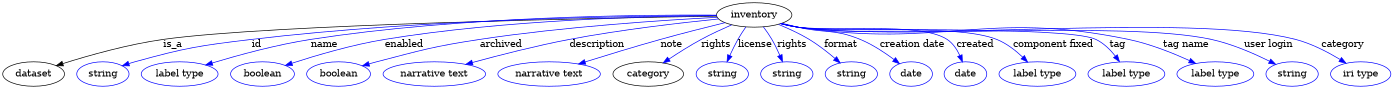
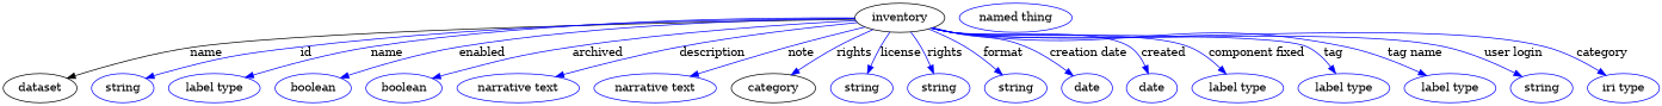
  digraph {
    node [color=blue]
    edge [color=blue style=solid]
    n1 [height=0.5 label=inventory width=1.5346 color=""]
    dataset [height=0.5 width=1.2638 color=""]
    n3 [height=0.5 label=string width=1.0652]
    n4 [height=0.5 label="label type" width=1.5707]
    n5 [height=0.5 label=boolean width=1.2999]
    n6 [height=0.5 label=boolean width=1.2999]
    n7 [height=0.5 label="narrative text" width=2.0943]
    n8 [height=0.5 label="narrative text" width=2.0943]
    category [height=0.5 width=1.4443 color=""]
    n10 [height=0.5 label=string width=1.0652]
    n11 [height=0.5 label=string width=1.0652]
    n12 [height=0.5 label=string width=1.0652]
    n13 [height=0.5 label=date width=0.86659]
    n14 [height=0.5 label=date width=0.86659]
    n15 [height=0.5 label="label type" width=1.5707]
    n16 [height=0.5 label="label type" width=1.5707]
    n17 [height=0.5 label="label type" width=1.5707]
    n18 [height=0.5 label=string width=1.0652]
    n19 [height=0.5 label="iri type" width=1.2277]
-   n1 -> dataset [label=is_a color="" style=""]
+   n20 [height=0.5 label="named thing" width=1.9318]
+   n1 -> dataset [label=name color="" style=""]
    n1 -> n3 [label=id]
    n1 -> n4 [label=name]
    n1 -> n5 [label=enabled]
    n1 -> n6 [label=archived]
    n1 -> n7 [label=description]
    n1 -> n8 [label=note]
    n1 -> category [label=rights]
    n1 -> n10 [label=license]
    n1 -> n11 [label=rights]
    n1 -> n12 [label=format]
    n1 -> n13 [label="creation date"]
    n1 -> n14 [label=created]
    n1 -> n15 [label="component fixed"]
    n1 -> n16 [label=tag]
    n1 -> n17 [label="tag name"]
    n1 -> n18 [label="user login"]
    n1 -> n19 [label=category]
  }
